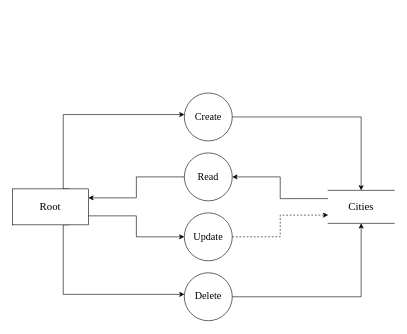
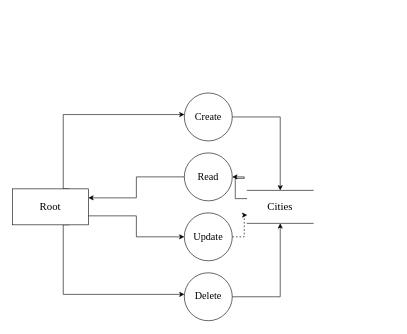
  <mxCell id="0" />
  <mxCell id="1" parent="0" />
  <mxCell id="2" value="" style="edgeStyle=orthogonalEdgeStyle;rounded=0;orthogonalLoop=1;jettySize=auto;html=1;fontFamily=Times New Roman;fontSize=16;entryX=0.25;entryY=1;entryDx=0;entryDy=0;exitX=1;exitY=0;exitDx=0;exitDy=0;" parent="1" edge="1"><mxGeometry relative="1" as="geometry"><mxPoint x="557" y="20" as="targetPoint" /></mxGeometry></mxCell>
  <mxCell id="3" style="edgeStyle=orthogonalEdgeStyle;rounded=0;orthogonalLoop=1;jettySize=auto;html=1;exitX=0.75;exitY=1;exitDx=0;exitDy=0;entryX=1;entryY=1;entryDx=0;entryDy=0;fontFamily=Times New Roman;fontSize=16;" parent="1" edge="1"><mxGeometry relative="1" as="geometry"><Array as="points"><mxPoint x="617" y="167" /></Array><mxPoint x="617" y="20" as="sourcePoint" /></mxGeometry></mxCell>
  <mxCell id="4" style="edgeStyle=orthogonalEdgeStyle;rounded=0;orthogonalLoop=1;jettySize=auto;html=1;exitX=0.75;exitY=0;exitDx=0;exitDy=0;endArrow=classic;endFill=1;fontFamily=Times New Roman;" edge="1" parent="1" source="7" target="13"><mxGeometry relative="1" as="geometry"><Array as="points"><mxPoint x="105" y="190" /></Array></mxGeometry></mxCell>
  <mxCell id="5" style="edgeStyle=orthogonalEdgeStyle;rounded=0;orthogonalLoop=1;jettySize=auto;html=1;exitX=1;exitY=0.75;exitDx=0;exitDy=0;endArrow=classic;endFill=1;fontFamily=Times New Roman;" edge="1" parent="1" source="7" target="15"><mxGeometry relative="1" as="geometry" /></mxCell>
  <mxCell id="6" style="edgeStyle=orthogonalEdgeStyle;rounded=0;orthogonalLoop=1;jettySize=auto;html=1;exitX=0.75;exitY=1;exitDx=0;exitDy=0;endArrow=classic;endFill=1;fontFamily=Times New Roman;" edge="1" parent="1" source="7" target="17"><mxGeometry relative="1" as="geometry"><Array as="points"><mxPoint x="105" y="490" /></Array></mxGeometry></mxCell>
  <mxCell id="7" value="&lt;font style=&quot;font-size: 18px&quot;&gt;Root&lt;/font&gt;" style="rounded=0;whiteSpace=wrap;html=1;fontFamily=Times New Roman;" vertex="1" parent="1"><mxGeometry x="20" y="314" width="127" height="60" as="geometry" /></mxCell>
  <mxCell id="8" style="edgeStyle=orthogonalEdgeStyle;rounded=0;orthogonalLoop=1;jettySize=auto;html=1;entryX=1;entryY=0.25;entryDx=0;entryDy=0;fontFamily=Times New Roman;fontSize=14;endArrow=classic;endFill=1;elbow=vertical;" edge="1" parent="1" source="9" target="7"><mxGeometry relative="1" as="geometry" /></mxCell>
  <mxCell id="9" value="&lt;p&gt;&lt;span style=&quot;line-height: 1.1&quot;&gt;&lt;font style=&quot;font-size: 17px&quot;&gt;Read&lt;/font&gt;&lt;/span&gt;&lt;/p&gt;" style="ellipse;whiteSpace=wrap;html=1;aspect=fixed;shadow=0;sketch=0;rotation=0;fontFamily=Times New Roman;" vertex="1" parent="1"><mxGeometry x="307" y="254" width="80" height="80" as="geometry" /></mxCell>
  <mxCell id="10" style="edgeStyle=orthogonalEdgeStyle;rounded=0;orthogonalLoop=1;jettySize=auto;html=1;exitX=0;exitY=0.25;exitDx=0;exitDy=0;endArrow=classic;endFill=1;fontFamily=Times New Roman;" edge="1" parent="1" source="11" target="9"><mxGeometry relative="1" as="geometry" /></mxCell>
- <mxCell id="11" value="&lt;span style=&quot;font-size: 18px&quot;&gt;Cities&lt;/span&gt;" style="shape=partialRectangle;whiteSpace=wrap;html=1;left=0;right=0;fillColor=default;rounded=0;shadow=0;glass=0;sketch=0;fontFamily=Times New Roman;fontSize=16;gradientColor=none;" vertex="1" parent="1"><mxGeometry x="547" y="316.5" width="110" height="55" as="geometry" /></mxCell>
+ <mxCell id="11" value="&lt;span style=&quot;font-size: 18px&quot;&gt;Cities&lt;/span&gt;" style="shape=partialRectangle;whiteSpace=wrap;html=1;left=0;right=0;fillColor=default;rounded=0;shadow=0;glass=0;sketch=0;fontFamily=Times New Roman;fontSize=16;gradientColor=none;" vertex="1" parent="1"><mxGeometry x="412" y="316.5" width="110" height="55" as="geometry" /></mxCell>
  <mxCell id="12" style="edgeStyle=orthogonalEdgeStyle;rounded=0;orthogonalLoop=1;jettySize=auto;html=1;exitX=1;exitY=0.5;exitDx=0;exitDy=0;endArrow=classic;endFill=1;fontFamily=Times New Roman;" edge="1" parent="1" source="13" target="11"><mxGeometry relative="1" as="geometry" /></mxCell>
  <mxCell id="13" value="&lt;p&gt;&lt;span style=&quot;line-height: 1.1&quot;&gt;&lt;font style=&quot;font-size: 17px&quot;&gt;Create&lt;/font&gt;&lt;/span&gt;&lt;/p&gt;" style="ellipse;whiteSpace=wrap;html=1;aspect=fixed;shadow=0;sketch=0;rotation=0;fontFamily=Times New Roman;" vertex="1" parent="1"><mxGeometry x="307" y="154" width="80" height="80" as="geometry" /></mxCell>
  <mxCell id="14" style="edgeStyle=orthogonalEdgeStyle;rounded=0;orthogonalLoop=1;jettySize=auto;html=1;exitX=1;exitY=0.5;exitDx=0;exitDy=0;entryX=0;entryY=0.75;entryDx=0;entryDy=0;endArrow=classic;endFill=1;fontFamily=Times New Roman;dashed=1;" edge="1" parent="1" source="15" target="11"><mxGeometry relative="1" as="geometry" /></mxCell>
  <mxCell id="15" value="&lt;p&gt;&lt;span style=&quot;line-height: 1.1&quot;&gt;&lt;font style=&quot;font-size: 17px&quot;&gt;Update&lt;/font&gt;&lt;/span&gt;&lt;/p&gt;" style="ellipse;whiteSpace=wrap;html=1;aspect=fixed;shadow=0;sketch=0;rotation=0;fontFamily=Times New Roman;" vertex="1" parent="1"><mxGeometry x="307" y="354" width="80" height="80" as="geometry" /></mxCell>
  <mxCell id="16" style="edgeStyle=orthogonalEdgeStyle;rounded=0;orthogonalLoop=1;jettySize=auto;html=1;endArrow=classic;endFill=1;fontFamily=Times New Roman;" edge="1" parent="1" source="17" target="11"><mxGeometry relative="1" as="geometry" /></mxCell>
  <mxCell id="17" value="&lt;p&gt;&lt;span style=&quot;line-height: 1.1&quot;&gt;&lt;font style=&quot;font-size: 17px&quot;&gt;Delete&lt;/font&gt;&lt;/span&gt;&lt;/p&gt;" style="ellipse;whiteSpace=wrap;html=1;aspect=fixed;shadow=0;sketch=0;rotation=0;fontFamily=Times New Roman;" vertex="1" parent="1"><mxGeometry x="307" y="454" width="80" height="80" as="geometry" /></mxCell>
